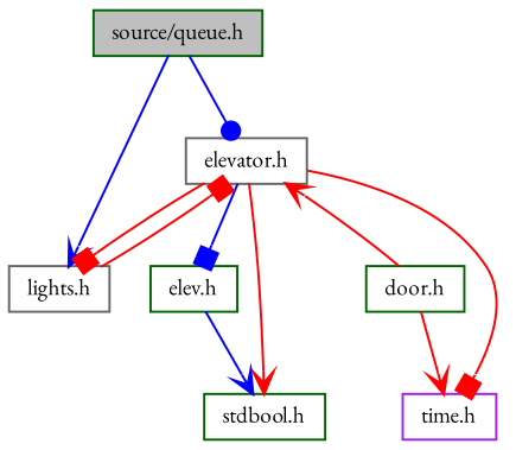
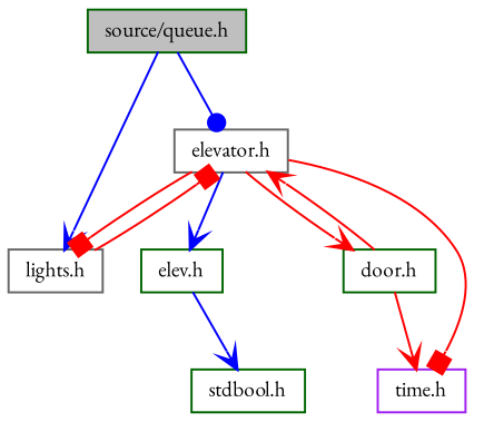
  digraph {
    fontname="EB Garamond"
    node [color=darkgreen fillcolor=white fontname="EB Garamond" fontsize=10 shape=record style=filled]
    edge [arrowhead=vee color=red fontname="EB Garamond" fontsize=10 labelfontname=Helvetica labelfontsize=10 style=solid]
    n1 [fillcolor=grey75 fontcolor=black height=0.2 label="source/queue.h" width=0.4]
    n2 [color=gray40 height=0.2 label="elevator.h" width=0.4]
    n3 [color=gray40 height=0.2 label="lights.h" width=0.4]
    n4 [height=0.2 label="elev.h" width=0.4]
    n5 [height=0.2 label="door.h" width=0.4]
    n6 [color=purple height=0.2 label="time.h" width=0.4]
    n7 [height=0.2 label="stdbool.h" width=0.4]
    n1 -> n2 [arrowhead=dot color=blue]
    n1 -> n3 [color=blue]
    n2 -> n3 [arrowhead=box]
-   n2 -> n4 [arrowhead=box color=blue]
-   n2 -> n7
+   n2 -> n4 [color=blue]
+   n2 -> n5
    n2 -> n6 [arrowhead=box]
    n3 -> n2 [arrowhead=box]
    n4 -> n7 [color=blue]
    n5 -> n2
    n5 -> n6
  }
